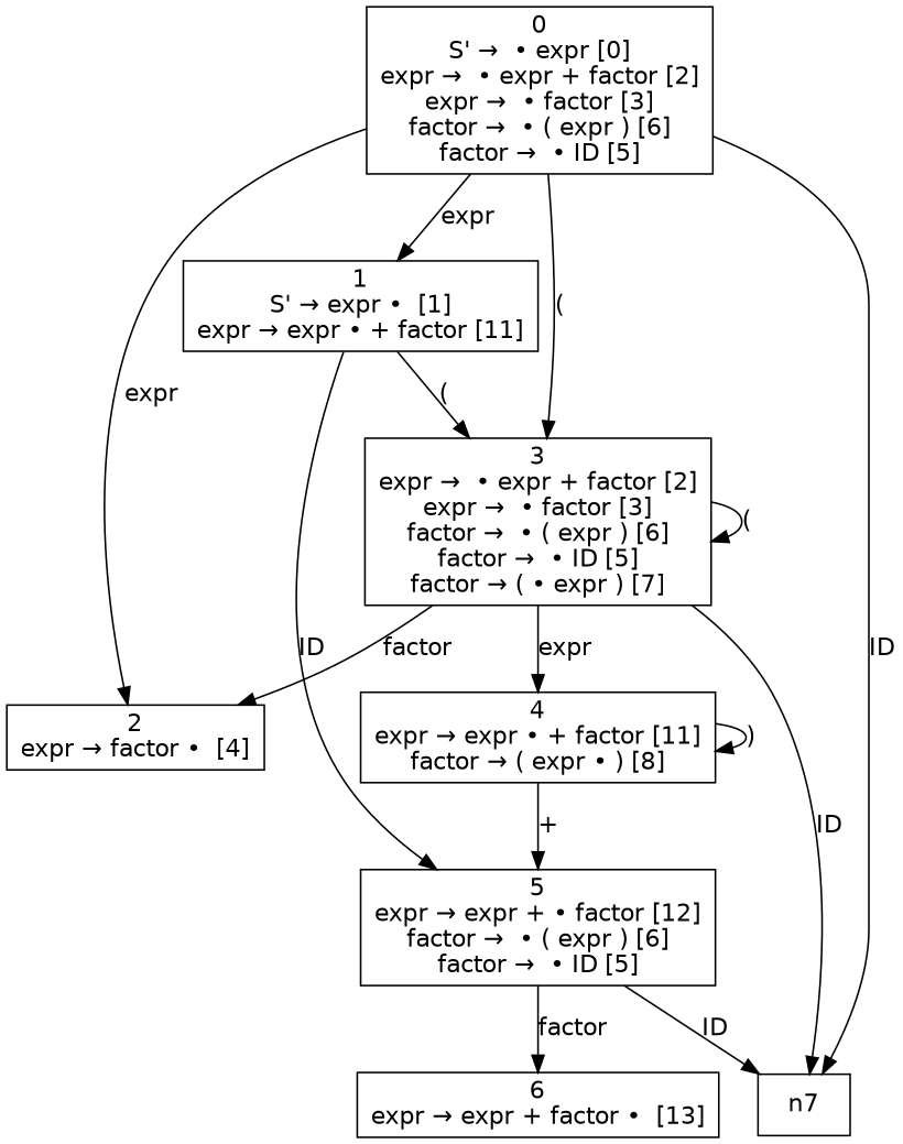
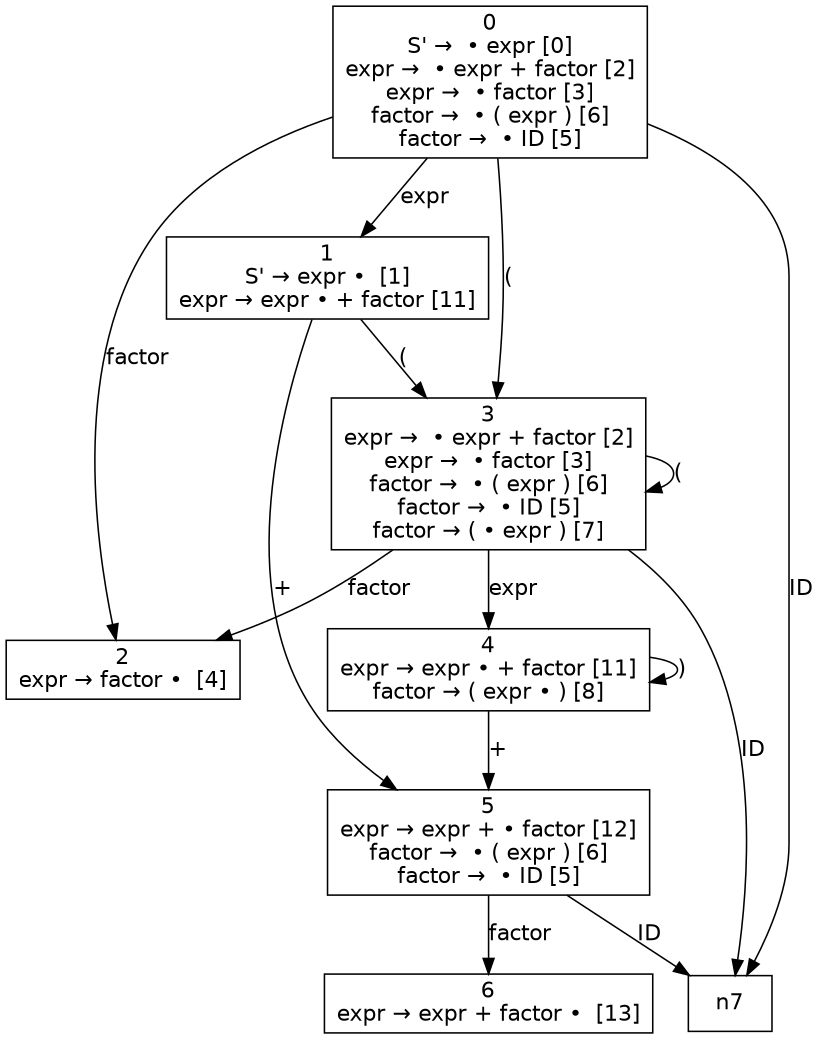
  digraph {
    node [fontname=Helvetica shape=box]
    edge [fontname=Helvetica]
    n0 [label=<0<br />S' →  • expr [0]<br />expr →  • expr + factor [2]<br />expr →  • factor [3]<br />factor →  • ( expr ) [6]<br />factor →  • ID [5]>]
    n1 [label=<1<br />S' → expr •  [1]<br />expr → expr • + factor [11]>]
    n2 [label=<2<br />expr → factor •  [4]>]
    n3 [label=<3<br />expr →  • expr + factor [2]<br />expr →  • factor [3]<br />factor →  • ( expr ) [6]<br />factor →  • ID [5]<br />factor → ( • expr ) [7]>]
    n7
    n5 [label=<5<br />expr → expr + • factor [12]<br />factor →  • ( expr ) [6]<br />factor →  • ID [5]>]
    n4 [label=<4<br />expr → expr • + factor [11]<br />factor → ( expr • ) [8]>]
    n6 [label=<6<br />expr → expr + factor •  [13]>]
    n0 -> n1 [label=expr]
-   n0 -> n2 [label=expr]
+   n0 -> n2 [label=factor]
    n0 -> n3 [label="("]
    n0 -> n7 [label=ID]
    n1 -> n3 [label="("]
-   n1 -> n5 [label=ID]
+   n1 -> n5 [label="+"]
    n3 -> n2 [label=factor]
    n3 -> n3 [label="("]
    n3 -> n7 [label=ID]
    n3 -> n4 [label=expr]
    n5 -> n7 [label=ID]
    n5 -> n6 [label=factor]
    n4 -> n5 [label="+"]
    n4 -> n4 [label=")"]
  }
